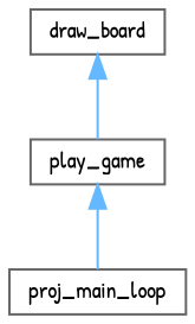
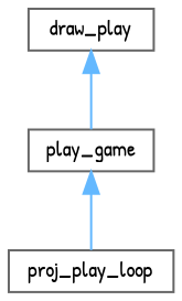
  digraph {
    fontname="Patrick Hand"
    rankdir=TB
    node [color=grey40 fillcolor=white fontname="Patrick Hand" fontsize=10 shape=box style=filled]
    edge [color=steelblue1 dir=back fontname="Patrick Hand" fontsize=10 labelfontname=Helvetica labelfontsize=10 style=solid]
-   n1 [height=0.2 label=draw_board width=0.4]
+   n1 [height=0.2 label=draw_play width=0.4]
    n2 [height=0.2 label=play_game width=0.4]
-   n3 [height=0.2 label=proj_main_loop width=0.4]
+   n3 [height=0.2 label=proj_play_loop width=0.4]
    n1 -> n2
    n2 -> n3
  }
